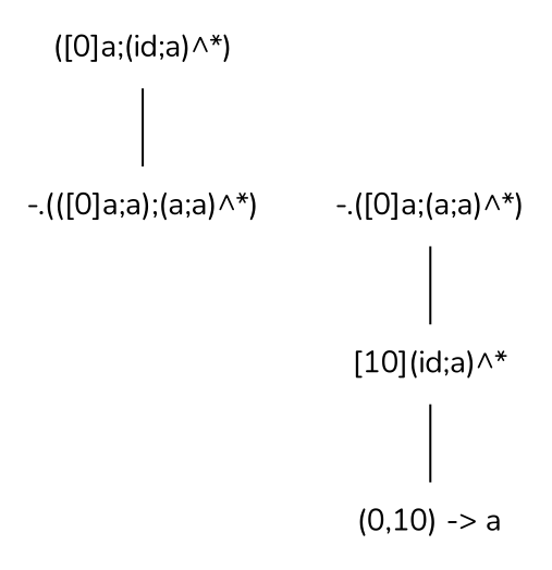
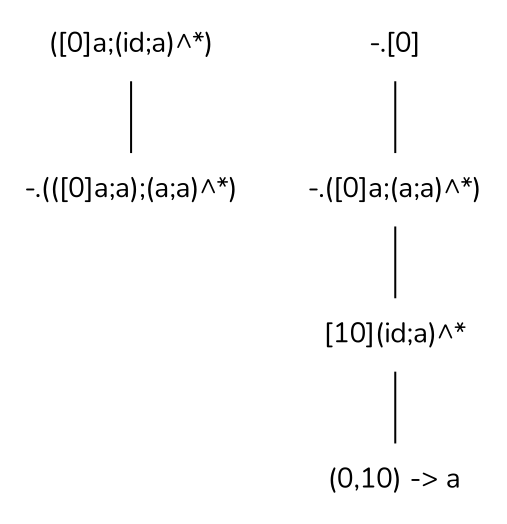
  graph {
    fontname=Nunito
    node [fontname=Nunito shape=plaintext]
    edge [fontname=Nunito]
    n1 [label="([0]a;(id;a)^*)"]
    n2 [label="-.(([0]a;a);(a;a)^*)"]
+   n3 [label="-.[0]"]
    n4 [label="-.([0]a;(a;a)^*)"]
    n5 [label="[10](id;a)^*"]
    n6 [label="(0,10) -> a"]
    n1 -- n2
+   n3 -- n4
    n4 -- n5
    n5 -- n6
  }
